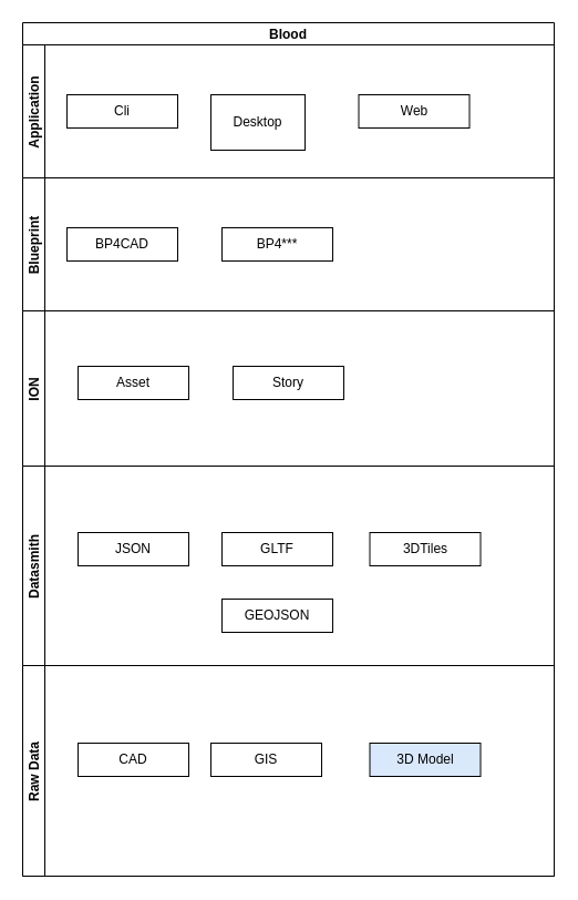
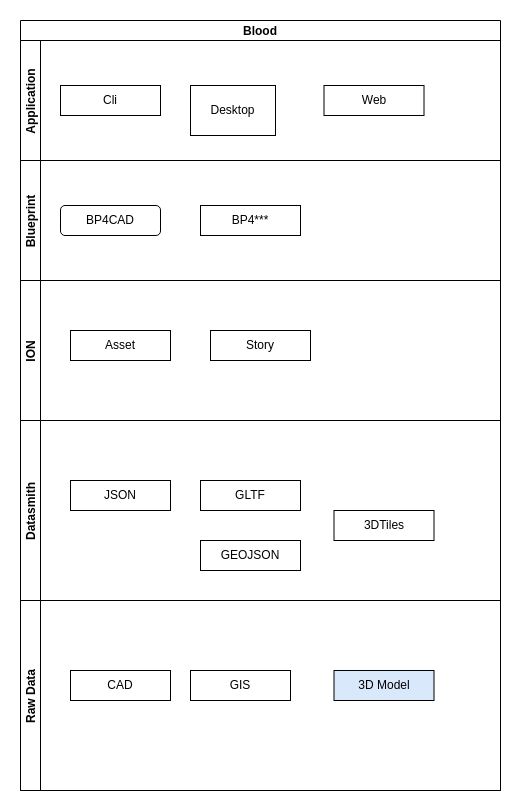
  <mxCell id="0" />
  <mxCell id="1" parent="0" />
  <mxCell id="2" value="Blood" style="swimlane;childLayout=stackLayout;resizeParent=1;resizeParentMax=0;horizontal=1;startSize=20;horizontalStack=0;" parent="1" vertex="1"><mxGeometry x="20" y="20" width="480" height="770" as="geometry"><mxRectangle x="40" y="210" width="70" height="20" as="alternateBounds" /></mxGeometry></mxCell>
  <mxCell id="3" value="Application" style="swimlane;startSize=20;horizontal=0;" parent="2" vertex="1"><mxGeometry y="20" width="480" height="120" as="geometry"><mxRectangle y="20" width="480" height="20" as="alternateBounds" /></mxGeometry></mxCell>
  <mxCell id="4" value="Cli" style="whiteSpace=wrap;html=1;" parent="3" vertex="1"><mxGeometry x="40" y="45" width="100" height="30" as="geometry" /></mxCell>
  <mxCell id="5" value="Desktop" style="whiteSpace=wrap;html=1;" parent="3" vertex="1"><mxGeometry x="170" y="45" width="85" height="50" as="geometry" /></mxCell>
  <mxCell id="6" value="Web" style="whiteSpace=wrap;html=1;" parent="3" vertex="1"><mxGeometry x="303.5" y="45" width="100" height="30" as="geometry" /></mxCell>
  <mxCell id="7" value="Blueprint" style="swimlane;startSize=20;horizontal=0;" parent="2" vertex="1"><mxGeometry y="140" width="480" height="120" as="geometry"><mxRectangle y="140" width="480" height="20" as="alternateBounds" /></mxGeometry></mxCell>
- <mxCell id="8" value="BP4CAD" style="whiteSpace=wrap;html=1;" parent="7" vertex="1"><mxGeometry x="40" y="45" width="100" height="30" as="geometry" /></mxCell>
+ <mxCell id="8" value="BP4CAD" style="whiteSpace=wrap;html=1;rounded=1;" parent="7" vertex="1"><mxGeometry x="40" y="45" width="100" height="30" as="geometry" /></mxCell>
  <mxCell id="9" value="BP4***" style="whiteSpace=wrap;html=1;" parent="7" vertex="1"><mxGeometry x="180" y="45" width="100" height="30" as="geometry" /></mxCell>
  <mxCell id="10" value="ION" style="swimlane;startSize=20;horizontal=0;" parent="2" vertex="1"><mxGeometry y="260" width="480" height="140" as="geometry"><mxRectangle y="60" width="480" height="20" as="alternateBounds" /></mxGeometry></mxCell>
  <mxCell id="11" value="Asset" style="whiteSpace=wrap;html=1;" parent="10" vertex="1"><mxGeometry x="50" y="50" width="100" height="30" as="geometry" /></mxCell>
  <mxCell id="12" value="Story" style="whiteSpace=wrap;html=1;" parent="10" vertex="1"><mxGeometry x="190" y="50" width="100" height="30" as="geometry" /></mxCell>
  <mxCell id="13" value="Datasmith" style="swimlane;startSize=20;horizontal=0;" parent="2" vertex="1"><mxGeometry y="400" width="480" height="180" as="geometry"><mxRectangle y="60" width="480" height="20" as="alternateBounds" /></mxGeometry></mxCell>
  <mxCell id="14" value="JSON" style="whiteSpace=wrap;html=1;" parent="13" vertex="1"><mxGeometry x="50" y="60" width="100" height="30" as="geometry" /></mxCell>
  <mxCell id="15" value="GLTF" style="whiteSpace=wrap;html=1;" parent="13" vertex="1"><mxGeometry x="180" y="60" width="100" height="30" as="geometry" /></mxCell>
- <mxCell id="16" value="3DTiles" style="whiteSpace=wrap;html=1;" parent="13" vertex="1"><mxGeometry x="313.5" y="60" width="100" height="30" as="geometry" /></mxCell>
+ <mxCell id="16" value="3DTiles" style="whiteSpace=wrap;html=1;" parent="13" vertex="1"><mxGeometry x="313.5" y="90" width="100" height="30" as="geometry" /></mxCell>
  <mxCell id="17" value="GEOJSON" style="whiteSpace=wrap;html=1;" parent="13" vertex="1"><mxGeometry x="180" y="120" width="100" height="30" as="geometry" /></mxCell>
  <mxCell id="18" value="Raw Data" style="swimlane;startSize=20;horizontal=0;" parent="2" vertex="1"><mxGeometry y="580" width="480" height="190" as="geometry"><mxRectangle y="60" width="480" height="20" as="alternateBounds" /></mxGeometry></mxCell>
  <mxCell id="19" value="CAD" style="whiteSpace=wrap;html=1;" parent="18" vertex="1"><mxGeometry x="50" y="70" width="100" height="30" as="geometry" /></mxCell>
  <mxCell id="20" value="GIS" style="whiteSpace=wrap;html=1;" parent="18" vertex="1"><mxGeometry x="170" y="70" width="100" height="30" as="geometry" /></mxCell>
  <mxCell id="21" value="3D Model" style="whiteSpace=wrap;html=1;fillColor=#dae8fc;" parent="18" vertex="1"><mxGeometry x="313.5" y="70" width="100" height="30" as="geometry" /></mxCell>
